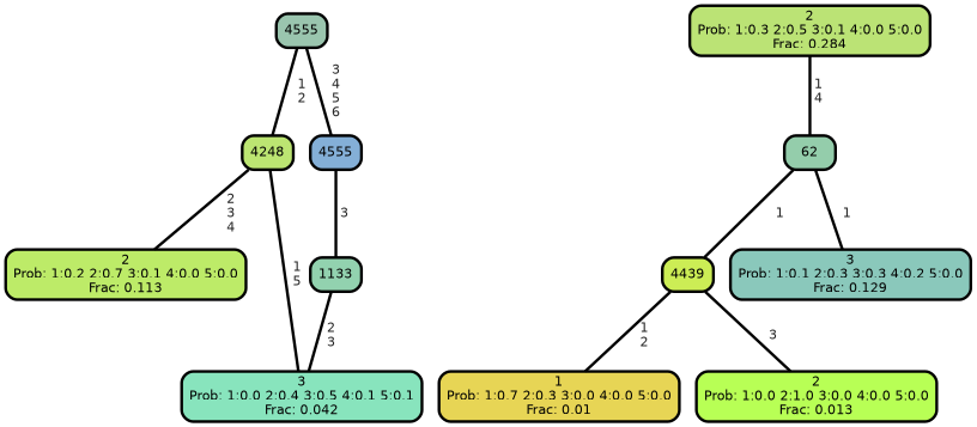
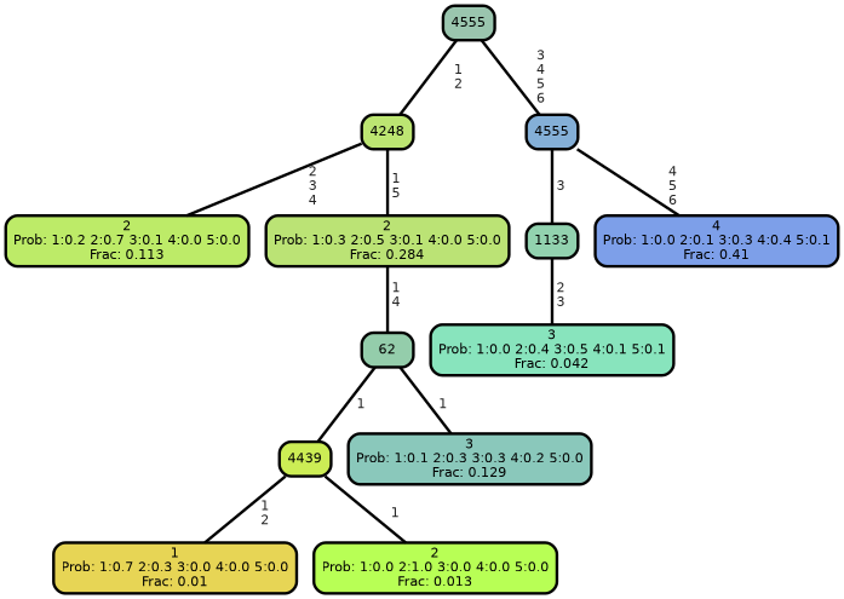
  graph {
    ranksep="0 equally"
    splines=straight
    node [color=black fontcolor=black fontname=helvetica penwidth=3 shape=box style="filled, rounded"]
    edge [color=black fontcolor=grey14 fontname=helvetica fontweight=bold penwidth=3]
    n1 [fillcolor="#bdeb68" label="2\nProb: 1:0.2 2:0.7 3:0.1 4:0.0 5:0.0\nFrac: 0.113"]
    n2 [fillcolor="#bce572" label=4248]
    n3 [fillcolor="#bbe375" label="2\nProb: 1:0.3 2:0.5 3:0.1 4:0.0 5:0.0\nFrac: 0.284"]
    n4 [fillcolor="#94cdab" label=62]
    n5 [fillcolor="#9ac5ae" label=4555]
    n6 [fillcolor="#84afd7" label=4555]
    n7 [fillcolor="#92d2af" label=1133]
+   n8 [fillcolor="#7d9fe9" label="4\nProb: 1:0.0 2:0.1 3:0.3 4:0.4 5:0.1\nFrac: 0.41"]
    n9 [fillcolor="#88e4bd" label="3\nProb: 1:0.0 2:0.4 3:0.5 4:0.1 5:0.1\nFrac: 0.042"]
    n10 [fillcolor="#cced55" label=4439]
    n11 [fillcolor="#8ac8bb" label="3\nProb: 1:0.1 2:0.3 3:0.3 4:0.2 5:0.0\nFrac: 0.129"]
    n12 [fillcolor="#e7d555" label="1\nProb: 1:0.7 2:0.3 3:0.0 4:0.0 5:0.0\nFrac: 0.01"]
    n13 [fillcolor="#b8ff55" label="2\nProb: 1:0.0 2:1.0 3:0.0 4:0.0 5:0.0\nFrac: 0.013"]
    subgraph sub_1 {
      rank=same
    }
    n2 -- n1 [label=" 2\n 3\n 4"]
-   n2 -- n9 [label=" 1\n 5"]
+   n2 -- n3 [label=" 1\n 5"]
    n3 -- n4 [label=" 1\n 4"]
    n4 -- n10 [label=" 1"]
    n4 -- n11 [label=" 1"]
    n5 -- n2 [label=" 1\n 2"]
    n5 -- n6 [label=" 3\n 4\n 5\n 6"]
    n6 -- n7 [label=" 3"]
+   n6 -- n8 [label=" 4\n 5\n 6"]
    n7 -- n9 [label=" 2\n 3"]
    n10 -- n12 [label=" 1\n 2"]
-   n10 -- n13 [label=" 3"]
+   n10 -- n13 [label=" 1"]
  }
